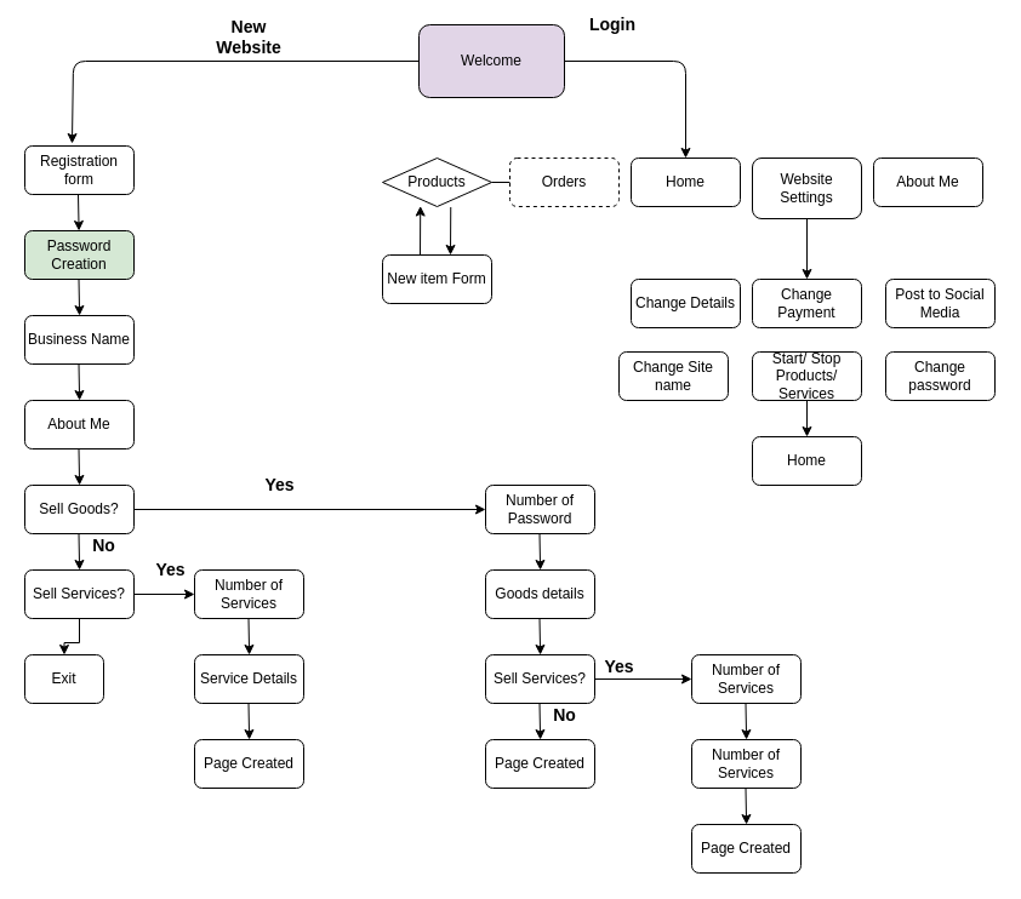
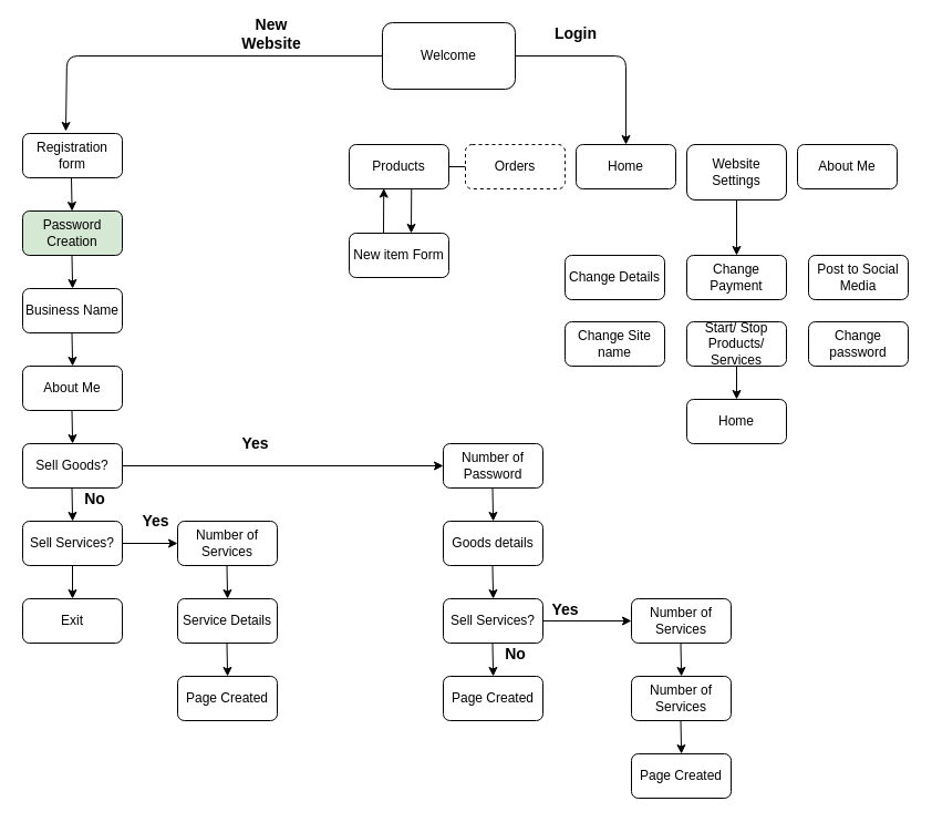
  <mxCell id="0" />
  <mxCell id="1" parent="0" />
- <mxCell id="2" value="Welcome" style="rounded=1;whiteSpace=wrap;html=1;fillColor=#e1d5e7;" parent="1" vertex="1"><mxGeometry x="345" y="20" width="120" height="60" as="geometry" /></mxCell>
+ <mxCell id="2" value="Welcome" style="rounded=1;whiteSpace=wrap;html=1;" parent="1" vertex="1"><mxGeometry x="345" y="20" width="120" height="60" as="geometry" /></mxCell>
  <mxCell id="3" value="Registration form" style="rounded=1;whiteSpace=wrap;html=1;" parent="1" vertex="1"><mxGeometry x="20" y="120" width="90" height="40" as="geometry" /></mxCell>
  <mxCell id="4" value="" style="endArrow=classic;html=1;entryX=0.433;entryY=-0.05;entryDx=0;entryDy=0;entryPerimeter=0;exitX=0;exitY=0.5;exitDx=0;exitDy=0;" parent="1" source="2" target="3" edge="1"><mxGeometry width="50" height="50" relative="1" as="geometry"><mxPoint x="340" y="50" as="sourcePoint" /><mxPoint x="64" y="120" as="targetPoint" /><Array as="points"><mxPoint x="60" y="50" /></Array></mxGeometry></mxCell>
  <mxCell id="5" value="" style="endArrow=classic;html=1;entryX=0.5;entryY=0;entryDx=0;entryDy=0;" parent="1" target="47" edge="1"><mxGeometry width="50" height="50" relative="1" as="geometry"><mxPoint x="465" y="50" as="sourcePoint" /><mxPoint x="720" y="90" as="targetPoint" /><Array as="points"><mxPoint x="565" y="50" /></Array></mxGeometry></mxCell>
  <mxCell id="6" value="Password Creation" style="rounded=1;whiteSpace=wrap;html=1;fillColor=#d5e8d4;" parent="1" vertex="1"><mxGeometry x="20" y="190" width="90" height="40" as="geometry" /></mxCell>
  <mxCell id="7" value="Business Name" style="rounded=1;whiteSpace=wrap;html=1;" parent="1" vertex="1"><mxGeometry x="20" y="260" width="90" height="40" as="geometry" /></mxCell>
  <mxCell id="8" value="About Me" style="rounded=1;whiteSpace=wrap;html=1;" parent="1" vertex="1"><mxGeometry x="20" y="330" width="90" height="40" as="geometry" /></mxCell>
  <mxCell id="9" value="Sell Goods?" style="rounded=1;whiteSpace=wrap;html=1;" parent="1" vertex="1"><mxGeometry x="20" y="400" width="90" height="40" as="geometry" /></mxCell>
  <mxCell id="10" value="" style="edgeStyle=orthogonalEdgeStyle;rounded=0;orthogonalLoop=1;jettySize=auto;html=1;" parent="1" source="12" target="13" edge="1"><mxGeometry relative="1" as="geometry" /></mxCell>
  <mxCell id="11" value="" style="edgeStyle=orthogonalEdgeStyle;rounded=0;orthogonalLoop=1;jettySize=auto;html=1;" parent="1" source="12" target="18" edge="1"><mxGeometry relative="1" as="geometry" /></mxCell>
  <mxCell id="12" value="Sell Services?" style="rounded=1;whiteSpace=wrap;html=1;" parent="1" vertex="1"><mxGeometry x="20" y="470" width="90" height="40" as="geometry" /></mxCell>
- <mxCell id="13" value="Exit" style="rounded=1;whiteSpace=wrap;html=1;" parent="1" vertex="1"><mxGeometry x="20" y="540" width="65" height="40" as="geometry" /></mxCell>
+ <mxCell id="13" value="Exit" style="rounded=1;whiteSpace=wrap;html=1;" parent="1" vertex="1"><mxGeometry x="20" y="540" width="90" height="40" as="geometry" /></mxCell>
  <mxCell id="14" value="Number of Password" style="rounded=1;whiteSpace=wrap;html=1;" parent="1" vertex="1"><mxGeometry x="400" y="400" width="90" height="40" as="geometry" /></mxCell>
  <mxCell id="15" value="Goods details" style="rounded=1;whiteSpace=wrap;html=1;" parent="1" vertex="1"><mxGeometry x="400" y="470" width="90" height="40" as="geometry" /></mxCell>
  <mxCell id="16" value="" style="edgeStyle=orthogonalEdgeStyle;rounded=0;orthogonalLoop=1;jettySize=auto;html=1;" parent="1" source="17" target="20" edge="1"><mxGeometry relative="1" as="geometry" /></mxCell>
  <mxCell id="17" value="Sell Services?" style="rounded=1;whiteSpace=wrap;html=1;" parent="1" vertex="1"><mxGeometry x="400" y="540" width="90" height="40" as="geometry" /></mxCell>
  <mxCell id="18" value="Number of Services" style="rounded=1;whiteSpace=wrap;html=1;" parent="1" vertex="1"><mxGeometry x="160" y="470" width="90" height="40" as="geometry" /></mxCell>
  <mxCell id="19" value="Service Details" style="rounded=1;whiteSpace=wrap;html=1;" parent="1" vertex="1"><mxGeometry x="160" y="540" width="90" height="40" as="geometry" /></mxCell>
  <mxCell id="20" value="Number of Services" style="rounded=1;whiteSpace=wrap;html=1;" parent="1" vertex="1"><mxGeometry x="570" y="540" width="90" height="40" as="geometry" /></mxCell>
  <mxCell id="21" value="Number of Services" style="rounded=1;whiteSpace=wrap;html=1;" parent="1" vertex="1"><mxGeometry x="570" y="610" width="90" height="40" as="geometry" /></mxCell>
  <mxCell id="22" value="" style="endArrow=classic;html=1;entryX=0;entryY=0.5;entryDx=0;entryDy=0;" parent="1" target="14" edge="1"><mxGeometry width="50" height="50" relative="1" as="geometry"><mxPoint x="110" y="420" as="sourcePoint" /><mxPoint x="160" y="370" as="targetPoint" /><Array as="points" /></mxGeometry></mxCell>
  <mxCell id="23" value="" style="endArrow=classic;html=1;" parent="1" target="6" edge="1"><mxGeometry width="50" height="50" relative="1" as="geometry"><mxPoint x="64" y="160" as="sourcePoint" /><mxPoint x="110" y="110" as="targetPoint" /></mxGeometry></mxCell>
  <mxCell id="24" value="" style="endArrow=classic;html=1;" parent="1" edge="1"><mxGeometry width="50" height="50" relative="1" as="geometry"><mxPoint x="64.5" y="230" as="sourcePoint" /><mxPoint x="65.1" y="260" as="targetPoint" /></mxGeometry></mxCell>
  <mxCell id="25" value="" style="endArrow=classic;html=1;" parent="1" edge="1"><mxGeometry width="50" height="50" relative="1" as="geometry"><mxPoint x="64.5" y="300" as="sourcePoint" /><mxPoint x="65.1" y="330" as="targetPoint" /></mxGeometry></mxCell>
  <mxCell id="26" value="" style="endArrow=classic;html=1;" parent="1" edge="1"><mxGeometry width="50" height="50" relative="1" as="geometry"><mxPoint x="64.5" y="370" as="sourcePoint" /><mxPoint x="65.1" y="400" as="targetPoint" /></mxGeometry></mxCell>
  <mxCell id="27" value="" style="endArrow=classic;html=1;" parent="1" edge="1"><mxGeometry width="50" height="50" relative="1" as="geometry"><mxPoint x="64.5" y="440" as="sourcePoint" /><mxPoint x="65.1" y="470" as="targetPoint" /></mxGeometry></mxCell>
  <mxCell id="28" value="" style="endArrow=classic;html=1;" parent="1" edge="1"><mxGeometry width="50" height="50" relative="1" as="geometry"><mxPoint x="204.5" y="510" as="sourcePoint" /><mxPoint x="205.1" y="540" as="targetPoint" /></mxGeometry></mxCell>
  <mxCell id="29" value="" style="endArrow=classic;html=1;" parent="1" edge="1"><mxGeometry width="50" height="50" relative="1" as="geometry"><mxPoint x="204.5" y="580" as="sourcePoint" /><mxPoint x="205.1" y="610" as="targetPoint" /></mxGeometry></mxCell>
  <mxCell id="30" value="" style="endArrow=classic;html=1;" parent="1" edge="1"><mxGeometry width="50" height="50" relative="1" as="geometry"><mxPoint x="444.5" y="440" as="sourcePoint" /><mxPoint x="445.1" y="470" as="targetPoint" /></mxGeometry></mxCell>
  <mxCell id="31" value="" style="endArrow=classic;html=1;" parent="1" edge="1"><mxGeometry width="50" height="50" relative="1" as="geometry"><mxPoint x="444.5" y="510" as="sourcePoint" /><mxPoint x="445.1" y="540" as="targetPoint" /></mxGeometry></mxCell>
  <mxCell id="32" value="" style="endArrow=classic;html=1;" parent="1" edge="1"><mxGeometry width="50" height="50" relative="1" as="geometry"><mxPoint x="444.5" y="580" as="sourcePoint" /><mxPoint x="445.1" y="610" as="targetPoint" /></mxGeometry></mxCell>
  <mxCell id="33" value="" style="endArrow=classic;html=1;" parent="1" edge="1"><mxGeometry width="50" height="50" relative="1" as="geometry"><mxPoint x="614.5" y="580" as="sourcePoint" /><mxPoint x="615.1" y="610" as="targetPoint" /></mxGeometry></mxCell>
  <mxCell id="34" value="" style="endArrow=classic;html=1;" parent="1" edge="1"><mxGeometry width="50" height="50" relative="1" as="geometry"><mxPoint x="614.5" y="650" as="sourcePoint" /><mxPoint x="615.1" y="680" as="targetPoint" /></mxGeometry></mxCell>
  <mxCell id="35" value="&lt;b&gt;&lt;font style=&quot;font-size: 14px&quot;&gt;Yes&lt;/font&gt;&lt;/b&gt;" style="text;html=1;resizable=0;autosize=1;align=center;verticalAlign=middle;points=[];fillColor=none;strokeColor=none;rounded=0;" parent="1" vertex="1"><mxGeometry x="210" y="390" width="40" height="20" as="geometry" /></mxCell>
  <mxCell id="36" value="&lt;font style=&quot;font-size: 14px&quot;&gt;&lt;b&gt;No&lt;/b&gt;&lt;/font&gt;" style="text;html=1;resizable=0;autosize=1;align=center;verticalAlign=middle;points=[];fillColor=none;strokeColor=none;rounded=0;" parent="1" vertex="1"><mxGeometry x="70" y="440" width="30" height="20" as="geometry" /></mxCell>
  <mxCell id="37" value="&lt;font style=&quot;font-size: 14px&quot;&gt;&lt;b&gt;Yes&lt;/b&gt;&lt;/font&gt;" style="text;html=1;resizable=0;autosize=1;align=center;verticalAlign=middle;points=[];fillColor=none;strokeColor=none;rounded=0;" parent="1" vertex="1"><mxGeometry x="120" y="460" width="40" height="20" as="geometry" /></mxCell>
  <mxCell id="38" value="&lt;font style=&quot;font-size: 14px&quot;&gt;&lt;b&gt;Yes&lt;/b&gt;&lt;/font&gt;" style="text;html=1;resizable=0;autosize=1;align=center;verticalAlign=middle;points=[];fillColor=none;strokeColor=none;rounded=0;" parent="1" vertex="1"><mxGeometry x="490" y="540" width="40" height="20" as="geometry" /></mxCell>
  <mxCell id="39" value="&lt;font style=&quot;font-size: 14px&quot;&gt;&lt;b&gt;No&lt;/b&gt;&lt;/font&gt;" style="text;html=1;resizable=0;autosize=1;align=center;verticalAlign=middle;points=[];fillColor=none;strokeColor=none;rounded=0;" parent="1" vertex="1"><mxGeometry x="450" y="580" width="30" height="20" as="geometry" /></mxCell>
  <mxCell id="40" value="Page Created" style="rounded=1;whiteSpace=wrap;html=1;" parent="1" vertex="1"><mxGeometry x="160" y="610" width="90" height="40" as="geometry" /></mxCell>
  <mxCell id="41" value="Page Created" style="rounded=1;whiteSpace=wrap;html=1;" parent="1" vertex="1"><mxGeometry x="570" y="680" width="90" height="40" as="geometry" /></mxCell>
  <mxCell id="42" value="Page Created" style="rounded=1;whiteSpace=wrap;html=1;" parent="1" vertex="1"><mxGeometry x="400" y="610" width="90" height="40" as="geometry" /></mxCell>
- <mxCell id="43" value="&lt;font style=&quot;font-size: 14px&quot;&gt;&lt;b&gt;New Website&lt;/b&gt;&lt;/font&gt;" style="text;html=1;strokeColor=none;fillColor=none;align=center;verticalAlign=middle;whiteSpace=wrap;rounded=0;" parent="1" vertex="1"><mxGeometry x="185" y="20" width="40" height="20" as="geometry" /></mxCell>
- <mxCell id="44" value="&lt;font style=&quot;font-size: 14px&quot;&gt;&lt;b&gt;Login&lt;/b&gt;&lt;/font&gt;" style="text;html=1;strokeColor=none;fillColor=none;align=center;verticalAlign=middle;whiteSpace=wrap;rounded=0;" parent="1" vertex="1"><mxGeometry x="485" y="10" width="40" height="20" as="geometry" /></mxCell>
+ <mxCell id="43" value="&lt;font style=&quot;font-size: 14px&quot;&gt;&lt;b&gt;New Website&lt;/b&gt;&lt;/font&gt;" style="text;html=1;strokeColor=none;fillColor=none;align=center;verticalAlign=middle;whiteSpace=wrap;rounded=0;" parent="1" vertex="1"><mxGeometry x="225" y="20" width="40" height="20" as="geometry" /></mxCell>
+ <mxCell id="44" value="&lt;font style=&quot;font-size: 14px&quot;&gt;&lt;b&gt;Login&lt;/b&gt;&lt;/font&gt;" style="text;html=1;strokeColor=none;fillColor=none;align=center;verticalAlign=middle;whiteSpace=wrap;rounded=0;" parent="1" vertex="1"><mxGeometry x="500" y="20" width="40" height="20" as="geometry" /></mxCell>
  <mxCell id="45" value="Orders" style="rounded=1;whiteSpace=wrap;html=1;dashed=1;" parent="1" vertex="1"><mxGeometry x="420" y="130" width="90" height="40" as="geometry" /></mxCell>
- <mxCell id="46" value="Products" style="rhombus;whiteSpace=wrap;html=1;" parent="1" vertex="1"><mxGeometry x="315" y="130" width="90" height="40" as="geometry" /></mxCell>
+ <mxCell id="46" value="Products" style="rounded=1;whiteSpace=wrap;html=1;" parent="1" vertex="1"><mxGeometry x="315" y="130" width="90" height="40" as="geometry" /></mxCell>
  <mxCell id="47" value="Home" style="rounded=1;whiteSpace=wrap;html=1;" parent="1" vertex="1"><mxGeometry x="520" y="130" width="90" height="40" as="geometry" /></mxCell>
  <mxCell id="48" value="About Me" style="rounded=1;whiteSpace=wrap;html=1;" parent="1" vertex="1"><mxGeometry x="720" y="130" width="90" height="40" as="geometry" /></mxCell>
  <mxCell id="49" value="Website Settings" style="rounded=1;whiteSpace=wrap;html=1;" parent="1" vertex="1"><mxGeometry x="620" y="130" width="90" height="50" as="geometry" /></mxCell>
  <mxCell id="50" value="New item Form" style="rounded=1;whiteSpace=wrap;html=1;" parent="1" vertex="1"><mxGeometry x="315" y="210" width="90" height="40" as="geometry" /></mxCell>
- <mxCell id="51" value="Change Details" style="rounded=1;whiteSpace=wrap;html=1;" parent="1" vertex="1"><mxGeometry x="520" y="230" width="90" height="40" as="geometry" /></mxCell>
+ <mxCell id="51" value="Change Details" style="rounded=1;whiteSpace=wrap;html=1;" parent="1" vertex="1"><mxGeometry x="510" y="230" width="90" height="40" as="geometry" /></mxCell>
  <mxCell id="52" value="Change Site name" style="rounded=1;whiteSpace=wrap;html=1;" parent="1" vertex="1"><mxGeometry x="510" y="290" width="90" height="40" as="geometry" /></mxCell>
  <mxCell id="53" value="Change password" style="rounded=1;whiteSpace=wrap;html=1;" parent="1" vertex="1"><mxGeometry x="730" y="290" width="90" height="40" as="geometry" /></mxCell>
  <mxCell id="54" value="Start/ Stop Products/ Services" style="rounded=1;whiteSpace=wrap;html=1;" parent="1" vertex="1"><mxGeometry x="620" y="290" width="90" height="40" as="geometry" /></mxCell>
  <mxCell id="55" value="Post to Social Media" style="rounded=1;whiteSpace=wrap;html=1;" parent="1" vertex="1"><mxGeometry x="730" y="230" width="90" height="40" as="geometry" /></mxCell>
  <mxCell id="56" value="Change Payment" style="rounded=1;whiteSpace=wrap;html=1;" parent="1" vertex="1"><mxGeometry x="620" y="230" width="90" height="40" as="geometry" /></mxCell>
  <mxCell id="57" value="Home" style="rounded=1;whiteSpace=wrap;html=1;" parent="1" vertex="1"><mxGeometry x="620" y="360" width="90" height="40" as="geometry" /></mxCell>
  <mxCell id="58" value="" style="endArrow=classic;html=1;exitX=0.625;exitY=1.013;exitDx=0;exitDy=0;exitPerimeter=0;" parent="1" source="46" edge="1"><mxGeometry width="50" height="50" relative="1" as="geometry"><mxPoint x="360" y="175" as="sourcePoint" /><mxPoint x="371" y="210" as="targetPoint" /></mxGeometry></mxCell>
  <mxCell id="59" value="" style="endArrow=classic;html=1;exitX=0.5;exitY=1;exitDx=0;exitDy=0;entryX=0.5;entryY=0;entryDx=0;entryDy=0;" parent="1" source="49" target="56" edge="1"><mxGeometry width="50" height="50" relative="1" as="geometry"><mxPoint x="660" y="210" as="sourcePoint" /><mxPoint x="710" y="160" as="targetPoint" /></mxGeometry></mxCell>
  <mxCell id="60" value="" style="endArrow=none;html=1;exitX=1;exitY=0.5;exitDx=0;exitDy=0;" parent="1" source="46" target="45" edge="1"><mxGeometry width="50" height="50" relative="1" as="geometry"><mxPoint x="395" y="175" as="sourcePoint" /><mxPoint x="445" y="125" as="targetPoint" /></mxGeometry></mxCell>
  <mxCell id="61" value="" style="endArrow=classic;html=1;entryX=0.347;entryY=0.988;entryDx=0;entryDy=0;entryPerimeter=0;" parent="1" target="46" edge="1"><mxGeometry width="50" height="50" relative="1" as="geometry"><mxPoint x="346" y="210" as="sourcePoint" /><mxPoint x="339.75" y="359.48" as="targetPoint" /></mxGeometry></mxCell>
  <mxCell id="62" value="" style="endArrow=classic;html=1;" parent="1" source="54" target="57" edge="1"><mxGeometry width="50" height="50" relative="1" as="geometry"><mxPoint x="670" y="334" as="sourcePoint" /><mxPoint x="669.75" y="389.48" as="targetPoint" /></mxGeometry></mxCell>
